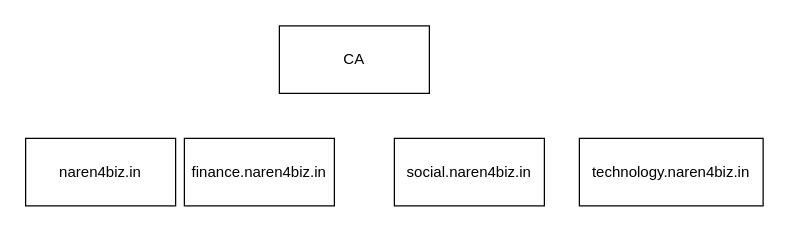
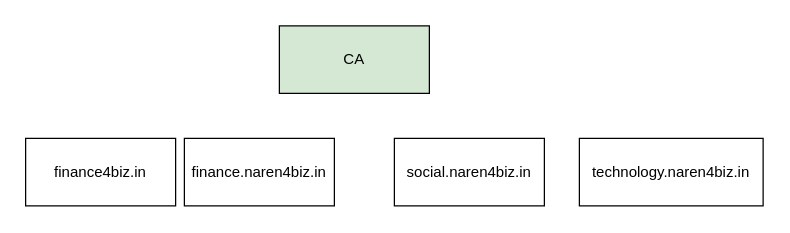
  <mxCell id="0" />
  <mxCell id="1" parent="0" />
- <mxCell id="2" value="CA" style="rounded=0;whiteSpace=wrap;html=1;" vertex="1" parent="1"><mxGeometry x="223" y="20" width="120" height="54" as="geometry" /></mxCell>
- <mxCell id="3" value="naren4biz.in" style="rounded=0;whiteSpace=wrap;html=1;" vertex="1" parent="1"><mxGeometry x="20" y="110" width="120" height="54" as="geometry" /></mxCell>
+ <mxCell id="2" value="CA" style="rounded=0;whiteSpace=wrap;html=1;fillColor=#d5e8d4;" vertex="1" parent="1"><mxGeometry x="223" y="20" width="120" height="54" as="geometry" /></mxCell>
+ <mxCell id="3" value="finance4biz.in" style="rounded=0;whiteSpace=wrap;html=1;" vertex="1" parent="1"><mxGeometry x="20" y="110" width="120" height="54" as="geometry" /></mxCell>
  <mxCell id="4" value="social.naren4biz.in" style="rounded=0;whiteSpace=wrap;html=1;" vertex="1" parent="1"><mxGeometry x="315" y="110" width="120" height="54" as="geometry" /></mxCell>
  <mxCell id="5" value="technology.naren4biz.in" style="rounded=0;whiteSpace=wrap;html=1;" vertex="1" parent="1"><mxGeometry x="463" y="110" width="147" height="54" as="geometry" /></mxCell>
  <mxCell id="6" value="finance.naren4biz.in" style="rounded=0;whiteSpace=wrap;html=1;" vertex="1" parent="1"><mxGeometry x="147" y="110" width="120" height="54" as="geometry" /></mxCell>
